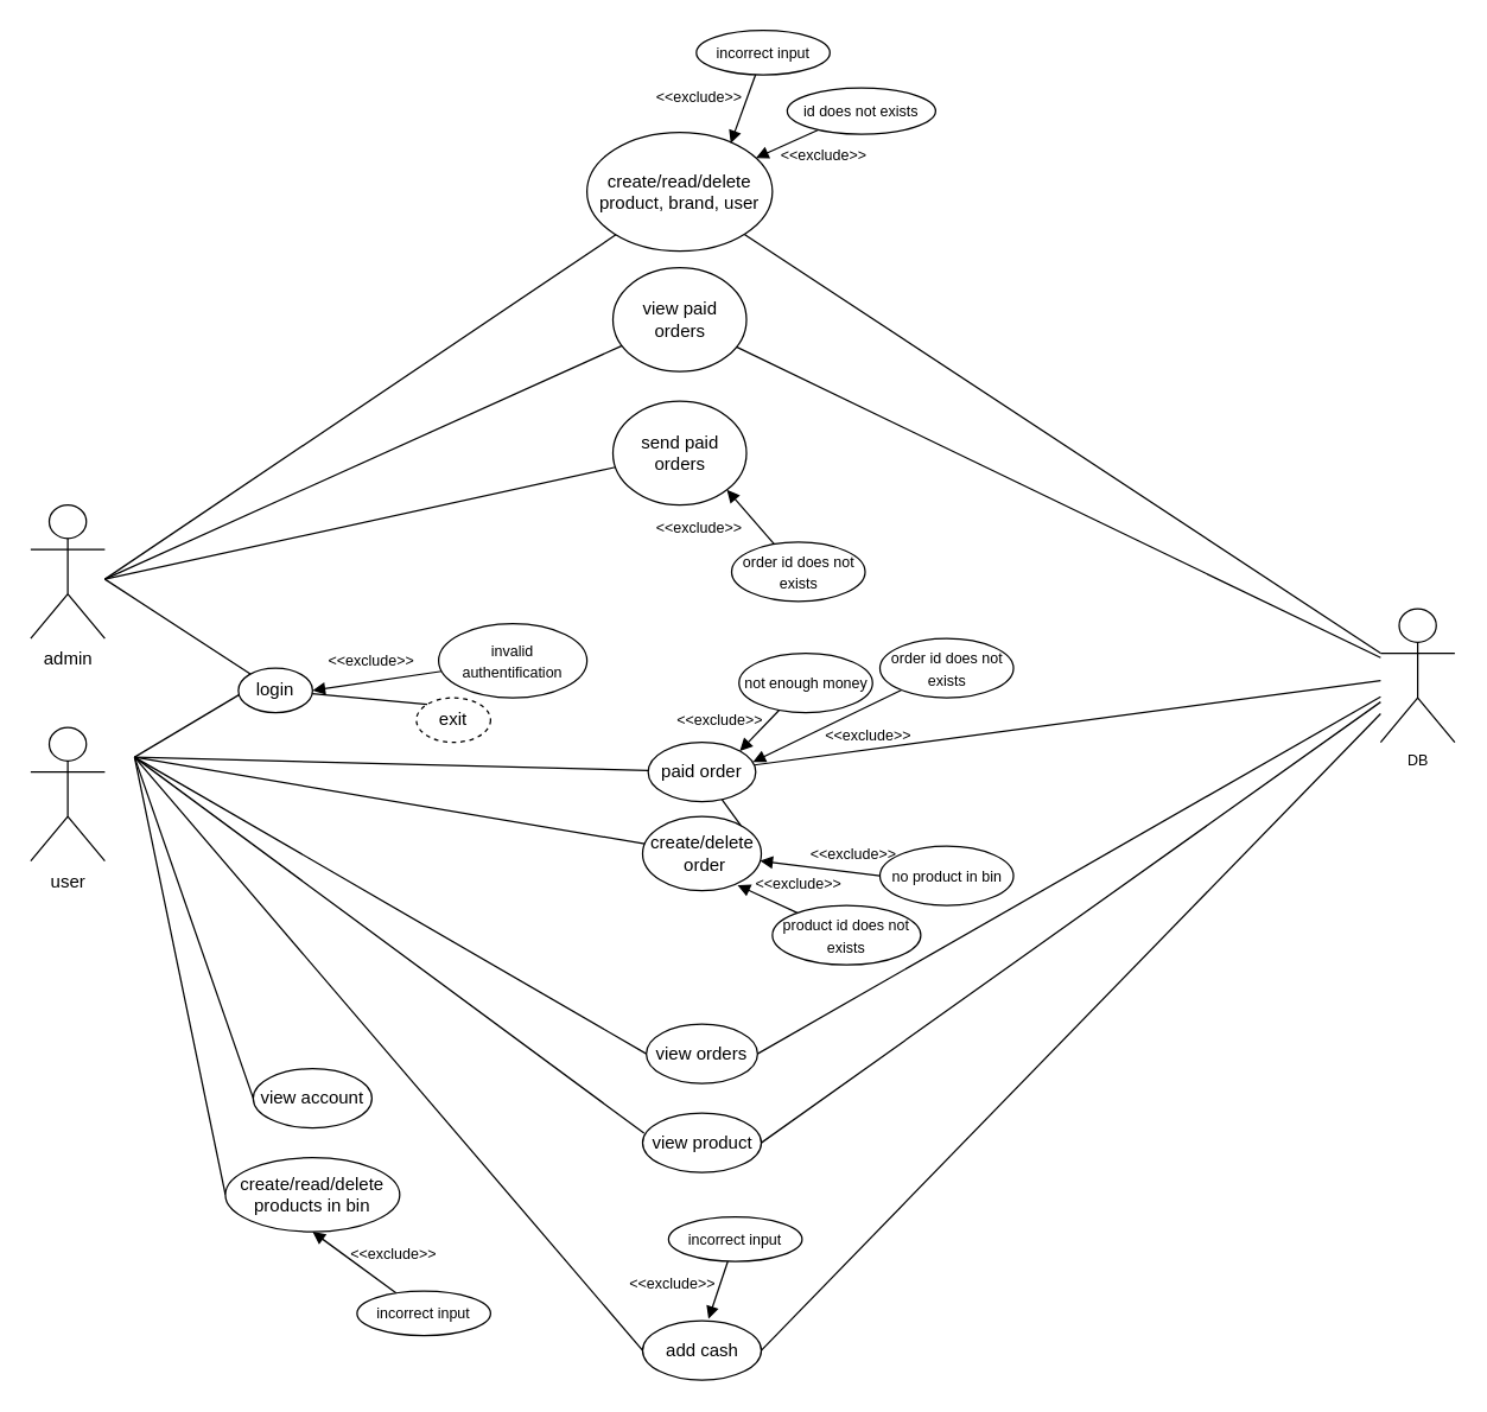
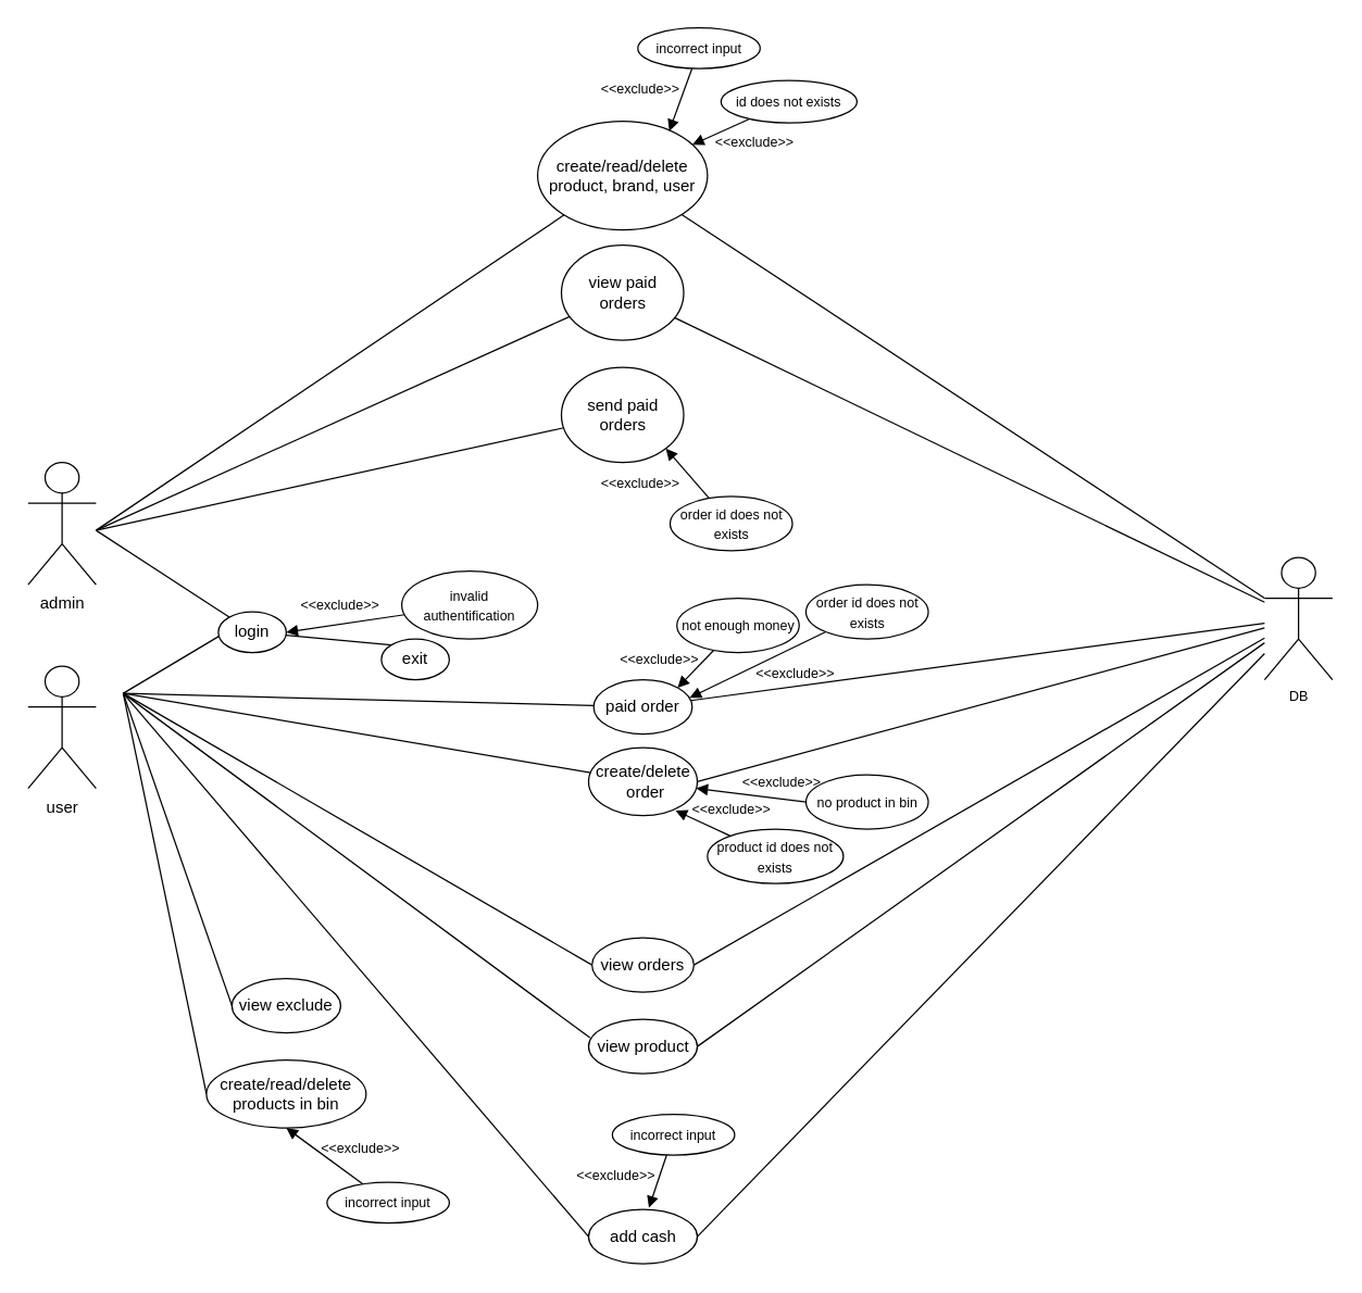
  <mxCell id="0" />
  <mxCell id="1" parent="0" />
  <mxCell id="2" value="admin" style="shape=umlActor;verticalLabelPosition=bottom;verticalAlign=top;html=1;outlineConnect=0;" vertex="1" parent="1"><mxGeometry x="20" y="340" width="50" height="90" as="geometry" /></mxCell>
  <mxCell id="3" value="user" style="shape=umlActor;verticalLabelPosition=bottom;verticalAlign=top;html=1;outlineConnect=0;" vertex="1" parent="1"><mxGeometry x="20" y="490" width="50" height="90" as="geometry" /></mxCell>
  <mxCell id="4" value="login" style="ellipse;whiteSpace=wrap;html=1;" vertex="1" parent="1"><mxGeometry x="160" y="450" width="50" height="30" as="geometry" /></mxCell>
  <mxCell id="5" value="" style="endArrow=none;html=1;rounded=0;" edge="1" parent="1" target="4"><mxGeometry width="50" height="50" relative="1" as="geometry"><mxPoint x="70" y="390" as="sourcePoint" /><mxPoint x="0" y="370" as="targetPoint" /></mxGeometry></mxCell>
  <mxCell id="6" value="" style="endArrow=none;html=1;rounded=0;entryX=0.014;entryY=0.594;entryDx=0;entryDy=0;entryPerimeter=0;" edge="1" parent="1" target="4"><mxGeometry width="50" height="50" relative="1" as="geometry"><mxPoint x="90" y="510" as="sourcePoint" /><mxPoint x="0" y="370" as="targetPoint" /></mxGeometry></mxCell>
  <mxCell id="7" style="edgeStyle=none;rounded=0;orthogonalLoop=1;jettySize=auto;html=1;strokeColor=default;fontSize=10;endArrow=none;endFill=0;" edge="1" parent="1" source="9" target="28"><mxGeometry relative="1" as="geometry"><mxPoint x="950" y="430" as="targetPoint" /></mxGeometry></mxCell>
  <mxCell id="8" style="edgeStyle=none;rounded=0;orthogonalLoop=1;jettySize=auto;html=1;strokeColor=default;fontSize=10;endArrow=none;endFill=0;" edge="1" parent="1" source="9"><mxGeometry relative="1" as="geometry"><mxPoint x="70" y="390" as="targetPoint" /></mxGeometry></mxCell>
  <mxCell id="9" value="view paid &lt;br&gt;orders" style="ellipse;whiteSpace=wrap;html=1;" vertex="1" parent="1"><mxGeometry x="412.5" y="180" width="90" height="70" as="geometry" /></mxCell>
  <mxCell id="10" style="rounded=0;orthogonalLoop=1;jettySize=auto;html=1;entryX=0;entryY=0.333;entryDx=0;entryDy=0;entryPerimeter=0;strokeColor=default;fontSize=10;endArrow=none;endFill=0;" edge="1" parent="1" source="12" target="28"><mxGeometry relative="1" as="geometry" /></mxCell>
  <mxCell id="11" style="edgeStyle=none;rounded=0;orthogonalLoop=1;jettySize=auto;html=1;strokeColor=default;fontSize=10;endArrow=none;endFill=0;" edge="1" parent="1" source="12"><mxGeometry relative="1" as="geometry"><mxPoint x="70" y="390" as="targetPoint" /></mxGeometry></mxCell>
  <mxCell id="12" value="create/read/delete product, brand, user" style="ellipse;whiteSpace=wrap;html=1;" vertex="1" parent="1"><mxGeometry x="395" y="88.76" width="125" height="80" as="geometry" /></mxCell>
  <mxCell id="13" style="edgeStyle=none;rounded=0;orthogonalLoop=1;jettySize=auto;html=1;strokeColor=default;fontSize=10;endArrow=none;endFill=0;exitX=0;exitY=0.5;exitDx=0;exitDy=0;" edge="1" parent="1" source="14"><mxGeometry relative="1" as="geometry"><mxPoint x="90" y="510" as="targetPoint" /></mxGeometry></mxCell>
  <mxCell id="14" value="create/read/delete&lt;br&gt;products in bin" style="ellipse;whiteSpace=wrap;html=1;" vertex="1" parent="1"><mxGeometry x="151.25" y="780" width="117.5" height="50" as="geometry" /></mxCell>
- <mxCell id="15" style="edgeStyle=none;rounded=0;orthogonalLoop=1;jettySize=auto;html=1;exitX=1;exitY=0.5;exitDx=0;exitDy=0;strokeColor=default;fontSize=10;endArrow=none;endFill=0;" edge="1" parent="1" source="17" target="20"><mxGeometry relative="1" as="geometry"><mxPoint x="950" y="430" as="targetPoint" /></mxGeometry></mxCell>
+ <mxCell id="15" style="edgeStyle=none;rounded=0;orthogonalLoop=1;jettySize=auto;html=1;exitX=1;exitY=0.5;exitDx=0;exitDy=0;strokeColor=default;fontSize=10;endArrow=none;endFill=0;" edge="1" parent="1" source="17" target="28"><mxGeometry relative="1" as="geometry"><mxPoint x="950" y="430" as="targetPoint" /></mxGeometry></mxCell>
  <mxCell id="16" style="edgeStyle=none;rounded=0;orthogonalLoop=1;jettySize=auto;html=1;strokeColor=default;fontSize=10;endArrow=none;endFill=0;" edge="1" parent="1" source="17"><mxGeometry relative="1" as="geometry"><mxPoint x="90" y="510" as="targetPoint" /></mxGeometry></mxCell>
  <mxCell id="17" value="create/delete&lt;br&gt;&amp;nbsp;order" style="ellipse;whiteSpace=wrap;html=1;" vertex="1" parent="1"><mxGeometry x="432.5" y="550" width="80" height="50" as="geometry" /></mxCell>
  <mxCell id="18" style="edgeStyle=none;rounded=0;orthogonalLoop=1;jettySize=auto;html=1;strokeColor=default;fontSize=10;endArrow=none;endFill=0;" edge="1" parent="1" source="20"><mxGeometry relative="1" as="geometry"><mxPoint x="90" y="510" as="targetPoint" /></mxGeometry></mxCell>
  <mxCell id="19" style="edgeStyle=none;rounded=0;orthogonalLoop=1;jettySize=auto;html=1;strokeColor=default;fontSize=10;endArrow=none;endFill=0;" edge="1" parent="1" source="20" target="28"><mxGeometry relative="1" as="geometry"><mxPoint x="950" y="430" as="targetPoint" /></mxGeometry></mxCell>
  <mxCell id="20" value="paid order" style="ellipse;whiteSpace=wrap;html=1;" vertex="1" parent="1"><mxGeometry x="436.25" y="500" width="72.5" height="40" as="geometry" /></mxCell>
  <mxCell id="21" style="edgeStyle=none;rounded=0;orthogonalLoop=1;jettySize=auto;html=1;strokeColor=default;fontSize=10;endArrow=none;endFill=0;" edge="1" parent="1" source="22"><mxGeometry relative="1" as="geometry"><mxPoint x="70" y="390" as="targetPoint" /></mxGeometry></mxCell>
  <mxCell id="22" value="send paid &lt;br&gt;orders" style="ellipse;whiteSpace=wrap;html=1;" vertex="1" parent="1"><mxGeometry x="412.5" y="270" width="90" height="70" as="geometry" /></mxCell>
  <mxCell id="23" style="edgeStyle=none;rounded=0;orthogonalLoop=1;jettySize=auto;html=1;strokeColor=default;fontSize=10;endArrow=none;endFill=0;exitX=0;exitY=0.5;exitDx=0;exitDy=0;" edge="1" parent="1" source="25"><mxGeometry relative="1" as="geometry"><mxPoint x="90" y="510" as="targetPoint" /></mxGeometry></mxCell>
  <mxCell id="24" style="edgeStyle=none;rounded=0;orthogonalLoop=1;jettySize=auto;html=1;exitX=1;exitY=0.5;exitDx=0;exitDy=0;strokeColor=default;fontSize=10;endArrow=none;endFill=0;" edge="1" parent="1" source="25" target="28"><mxGeometry relative="1" as="geometry"><mxPoint x="950" y="430" as="targetPoint" /></mxGeometry></mxCell>
  <mxCell id="25" value="view orders" style="ellipse;whiteSpace=wrap;html=1;" vertex="1" parent="1"><mxGeometry x="435" y="690" width="75" height="40" as="geometry" /></mxCell>
- <mxCell id="26" value="exit" style="ellipse;whiteSpace=wrap;html=1;dashed=1;" vertex="1" parent="1"><mxGeometry x="280" y="470" width="50" height="30" as="geometry" /></mxCell>
+ <mxCell id="26" value="exit" style="ellipse;whiteSpace=wrap;html=1;" vertex="1" parent="1"><mxGeometry x="280" y="470" width="50" height="30" as="geometry" /></mxCell>
  <mxCell id="27" value="" style="endArrow=none;html=1;rounded=0;entryX=0;entryY=0;entryDx=0;entryDy=0;" edge="1" parent="1" source="4" target="26"><mxGeometry width="50" height="50" relative="1" as="geometry"><mxPoint x="280" y="490" as="sourcePoint" /><mxPoint x="330" y="440" as="targetPoint" /></mxGeometry></mxCell>
  <mxCell id="28" value="DB" style="shape=umlActor;verticalLabelPosition=bottom;verticalAlign=top;html=1;outlineConnect=0;fontSize=10;" vertex="1" parent="1"><mxGeometry x="930" y="410" width="50" height="90" as="geometry" /></mxCell>
  <mxCell id="29" style="edgeStyle=none;rounded=0;orthogonalLoop=1;jettySize=auto;html=1;strokeColor=default;fontSize=10;endArrow=none;endFill=0;exitX=0.012;exitY=0.338;exitDx=0;exitDy=0;exitPerimeter=0;" edge="1" parent="1" source="31"><mxGeometry relative="1" as="geometry"><mxPoint x="90" y="510" as="targetPoint" /></mxGeometry></mxCell>
  <mxCell id="30" style="edgeStyle=none;rounded=0;orthogonalLoop=1;jettySize=auto;html=1;strokeColor=default;fontSize=10;endArrow=none;endFill=0;exitX=1;exitY=0.5;exitDx=0;exitDy=0;" edge="1" parent="1" source="31" target="28"><mxGeometry relative="1" as="geometry"><mxPoint x="950" y="430" as="targetPoint" /></mxGeometry></mxCell>
  <mxCell id="31" value="view product" style="ellipse;whiteSpace=wrap;html=1;" vertex="1" parent="1"><mxGeometry x="432.5" y="750" width="80" height="40" as="geometry" /></mxCell>
  <mxCell id="32" style="rounded=0;orthogonalLoop=1;jettySize=auto;html=1;entryX=1;entryY=0.5;entryDx=0;entryDy=0;fontSize=10;strokeColor=default;endArrow=block;endFill=1;startArrow=none;startFill=0;" edge="1" parent="1" source="33" target="4"><mxGeometry relative="1" as="geometry" /></mxCell>
  <mxCell id="33" value="&lt;font style=&quot;font-size: 10px;&quot;&gt;invalid authentification&lt;/font&gt;" style="ellipse;whiteSpace=wrap;html=1;" vertex="1" parent="1"><mxGeometry x="295" y="420" width="100" height="50" as="geometry" /></mxCell>
  <mxCell id="34" value="&amp;lt;&amp;lt;exclude&amp;gt;&amp;gt;" style="text;strokeColor=none;fillColor=none;align=left;verticalAlign=middle;spacingLeft=4;spacingRight=4;overflow=hidden;points=[[0,0.5],[1,0.5]];portConstraint=eastwest;rotatable=0;whiteSpace=wrap;html=1;fontSize=10;" vertex="1" parent="1"><mxGeometry x="215" y="430" width="80" height="30" as="geometry" /></mxCell>
  <mxCell id="35" style="edgeStyle=none;rounded=0;orthogonalLoop=1;jettySize=auto;html=1;strokeColor=default;fontSize=10;endArrow=none;endFill=0;exitX=0;exitY=0.5;exitDx=0;exitDy=0;" edge="1" parent="1" source="36"><mxGeometry relative="1" as="geometry"><mxPoint x="90" y="510" as="targetPoint" /></mxGeometry></mxCell>
- <mxCell id="36" value="view account" style="ellipse;whiteSpace=wrap;html=1;" vertex="1" parent="1"><mxGeometry x="170" y="720" width="80" height="40" as="geometry" /></mxCell>
+ <mxCell id="36" value="view exclude" style="ellipse;whiteSpace=wrap;html=1;" vertex="1" parent="1"><mxGeometry x="170" y="720" width="80" height="40" as="geometry" /></mxCell>
  <mxCell id="37" style="edgeStyle=none;rounded=0;orthogonalLoop=1;jettySize=auto;html=1;strokeColor=default;fontSize=10;endArrow=none;endFill=0;exitX=0;exitY=0.5;exitDx=0;exitDy=0;" edge="1" parent="1" source="39"><mxGeometry relative="1" as="geometry"><mxPoint x="90" y="510" as="targetPoint" /><mxPoint x="430" y="830" as="sourcePoint" /></mxGeometry></mxCell>
  <mxCell id="38" style="edgeStyle=none;rounded=0;orthogonalLoop=1;jettySize=auto;html=1;strokeColor=default;fontSize=10;endArrow=none;endFill=0;exitX=1;exitY=0.5;exitDx=0;exitDy=0;" edge="1" parent="1" source="39" target="28"><mxGeometry relative="1" as="geometry"><mxPoint x="950" y="430" as="targetPoint" /></mxGeometry></mxCell>
  <mxCell id="39" value="add cash" style="ellipse;whiteSpace=wrap;html=1;" vertex="1" parent="1"><mxGeometry x="432.5" y="890" width="80" height="40" as="geometry" /></mxCell>
  <mxCell id="40" value="&lt;font style=&quot;font-size: 10px;&quot;&gt;no product in bin&lt;/font&gt;" style="ellipse;whiteSpace=wrap;html=1;" vertex="1" parent="1"><mxGeometry x="592.5" y="570" width="90" height="40" as="geometry" /></mxCell>
  <mxCell id="41" value="" style="endArrow=none;html=1;rounded=0;strokeColor=default;fontSize=10;entryX=0;entryY=0.5;entryDx=0;entryDy=0;endFill=0;startArrow=block;startFill=1;" edge="1" parent="1" source="17" target="40"><mxGeometry width="50" height="50" relative="1" as="geometry"><mxPoint x="510" y="670" as="sourcePoint" /><mxPoint x="560" y="620" as="targetPoint" /></mxGeometry></mxCell>
  <mxCell id="42" value="&amp;lt;&amp;lt;exclude&amp;gt;&amp;gt;" style="text;strokeColor=none;fillColor=none;align=left;verticalAlign=middle;spacingLeft=4;spacingRight=4;overflow=hidden;points=[[0,0.5],[1,0.5]];portConstraint=eastwest;rotatable=0;whiteSpace=wrap;html=1;fontSize=10;" vertex="1" parent="1"><mxGeometry x="540" y="560" width="80" height="30" as="geometry" /></mxCell>
  <mxCell id="43" style="edgeStyle=none;rounded=0;orthogonalLoop=1;jettySize=auto;html=1;entryX=0.8;entryY=0.925;entryDx=0;entryDy=0;entryPerimeter=0;strokeColor=default;fontSize=10;endArrow=block;endFill=1;" edge="1" parent="1" source="44" target="17"><mxGeometry relative="1" as="geometry" /></mxCell>
  <mxCell id="44" value="&lt;font style=&quot;font-size: 10px;&quot;&gt;product id does not exists&lt;/font&gt;" style="ellipse;whiteSpace=wrap;html=1;" vertex="1" parent="1"><mxGeometry x="520" y="610" width="100" height="40" as="geometry" /></mxCell>
  <mxCell id="45" value="&amp;lt;&amp;lt;exclude&amp;gt;&amp;gt;" style="text;strokeColor=none;fillColor=none;align=left;verticalAlign=middle;spacingLeft=4;spacingRight=4;overflow=hidden;points=[[0,0.5],[1,0.5]];portConstraint=eastwest;rotatable=0;whiteSpace=wrap;html=1;fontSize=10;" vertex="1" parent="1"><mxGeometry x="502.5" y="580" width="80" height="30" as="geometry" /></mxCell>
  <mxCell id="46" style="edgeStyle=none;rounded=0;orthogonalLoop=1;jettySize=auto;html=1;entryX=1;entryY=0;entryDx=0;entryDy=0;strokeColor=default;fontSize=10;startArrow=none;startFill=0;endArrow=block;endFill=1;" edge="1" parent="1" source="47" target="20"><mxGeometry relative="1" as="geometry" /></mxCell>
  <mxCell id="47" value="&lt;font style=&quot;font-size: 10px;&quot;&gt;not enough money&lt;/font&gt;" style="ellipse;whiteSpace=wrap;html=1;" vertex="1" parent="1"><mxGeometry x="497.5" y="440" width="90" height="40" as="geometry" /></mxCell>
  <mxCell id="48" value="&amp;lt;&amp;lt;exclude&amp;gt;&amp;gt;" style="text;strokeColor=none;fillColor=none;align=left;verticalAlign=middle;spacingLeft=4;spacingRight=4;overflow=hidden;points=[[0,0.5],[1,0.5]];portConstraint=eastwest;rotatable=0;whiteSpace=wrap;html=1;fontSize=10;" vertex="1" parent="1"><mxGeometry x="450" y="470" width="80" height="30" as="geometry" /></mxCell>
  <mxCell id="49" style="edgeStyle=none;rounded=0;orthogonalLoop=1;jettySize=auto;html=1;entryX=0.555;entryY=-0.031;entryDx=0;entryDy=0;entryPerimeter=0;strokeColor=default;fontSize=10;startArrow=none;startFill=0;endArrow=block;endFill=1;" edge="1" parent="1" source="50" target="39"><mxGeometry relative="1" as="geometry" /></mxCell>
  <mxCell id="50" value="&lt;font style=&quot;font-size: 10px;&quot;&gt;incorrect input&lt;/font&gt;" style="ellipse;whiteSpace=wrap;html=1;" vertex="1" parent="1"><mxGeometry x="450" y="820" width="90" height="30" as="geometry" /></mxCell>
  <mxCell id="51" value="&amp;lt;&amp;lt;exclude&amp;gt;&amp;gt;" style="text;strokeColor=none;fillColor=none;align=left;verticalAlign=middle;spacingLeft=4;spacingRight=4;overflow=hidden;points=[[0,0.5],[1,0.5]];portConstraint=eastwest;rotatable=0;whiteSpace=wrap;html=1;fontSize=10;" vertex="1" parent="1"><mxGeometry x="417.5" y="850" width="80" height="30" as="geometry" /></mxCell>
  <mxCell id="52" style="edgeStyle=none;rounded=0;orthogonalLoop=1;jettySize=auto;html=1;entryX=0.775;entryY=0.091;entryDx=0;entryDy=0;entryPerimeter=0;strokeColor=default;fontSize=10;startArrow=none;startFill=0;endArrow=block;endFill=1;" edge="1" parent="1" source="53" target="12"><mxGeometry relative="1" as="geometry"><mxPoint x="495.65" y="88.76" as="targetPoint" /></mxGeometry></mxCell>
  <mxCell id="53" value="&lt;font style=&quot;font-size: 10px;&quot;&gt;incorrect input&lt;/font&gt;" style="ellipse;whiteSpace=wrap;html=1;" vertex="1" parent="1"><mxGeometry x="468.75" y="20" width="90" height="30" as="geometry" /></mxCell>
  <mxCell id="54" value="&amp;lt;&amp;lt;exclude&amp;gt;&amp;gt;" style="text;strokeColor=none;fillColor=none;align=left;verticalAlign=middle;spacingLeft=4;spacingRight=4;overflow=hidden;points=[[0,0.5],[1,0.5]];portConstraint=eastwest;rotatable=0;whiteSpace=wrap;html=1;fontSize=10;" vertex="1" parent="1"><mxGeometry x="436.25" y="50" width="80" height="30" as="geometry" /></mxCell>
  <mxCell id="55" style="edgeStyle=none;rounded=0;orthogonalLoop=1;jettySize=auto;html=1;entryX=1;entryY=1;entryDx=0;entryDy=0;strokeColor=default;fontSize=10;startArrow=none;startFill=0;endArrow=block;endFill=1;" edge="1" parent="1" source="56" target="22"><mxGeometry relative="1" as="geometry"><mxPoint x="473.52" y="337.57" as="targetPoint" /></mxGeometry></mxCell>
  <mxCell id="56" value="&lt;font style=&quot;font-size: 10px;&quot;&gt;order id does not exists&lt;/font&gt;" style="ellipse;whiteSpace=wrap;html=1;" vertex="1" parent="1"><mxGeometry x="492.5" y="365" width="90" height="40" as="geometry" /></mxCell>
  <mxCell id="57" value="&amp;lt;&amp;lt;exclude&amp;gt;&amp;gt;" style="text;strokeColor=none;fillColor=none;align=left;verticalAlign=middle;spacingLeft=4;spacingRight=4;overflow=hidden;points=[[0,0.5],[1,0.5]];portConstraint=eastwest;rotatable=0;whiteSpace=wrap;html=1;fontSize=10;" vertex="1" parent="1"><mxGeometry x="436.25" y="340" width="80" height="30" as="geometry" /></mxCell>
  <mxCell id="58" style="edgeStyle=none;rounded=0;orthogonalLoop=1;jettySize=auto;html=1;strokeColor=default;fontSize=10;startArrow=none;startFill=0;endArrow=block;endFill=1;" edge="1" parent="1" source="59" target="12"><mxGeometry relative="1" as="geometry" /></mxCell>
  <mxCell id="59" value="&lt;span style=&quot;font-size: 10px;&quot;&gt;id does not exists&lt;/span&gt;" style="ellipse;whiteSpace=wrap;html=1;" vertex="1" parent="1"><mxGeometry x="530" y="58.76" width="100" height="31.24" as="geometry" /></mxCell>
  <mxCell id="60" value="&amp;lt;&amp;lt;exclude&amp;gt;&amp;gt;" style="text;strokeColor=none;fillColor=none;align=left;verticalAlign=middle;spacingLeft=4;spacingRight=4;overflow=hidden;points=[[0,0.5],[1,0.5]];portConstraint=eastwest;rotatable=0;whiteSpace=wrap;html=1;fontSize=10;" vertex="1" parent="1"><mxGeometry x="520" y="88.76" width="80" height="30" as="geometry" /></mxCell>
  <mxCell id="61" style="edgeStyle=none;rounded=0;orthogonalLoop=1;jettySize=auto;html=1;entryX=0.974;entryY=0.331;entryDx=0;entryDy=0;entryPerimeter=0;strokeColor=default;fontSize=10;startArrow=none;startFill=0;endArrow=block;endFill=1;" edge="1" parent="1" source="62" target="20"><mxGeometry relative="1" as="geometry" /></mxCell>
  <mxCell id="62" value="&lt;font style=&quot;font-size: 10px;&quot;&gt;order id does not exists&lt;/font&gt;" style="ellipse;whiteSpace=wrap;html=1;" vertex="1" parent="1"><mxGeometry x="592.5" y="430" width="90" height="40" as="geometry" /></mxCell>
  <mxCell id="63" value="&amp;lt;&amp;lt;exclude&amp;gt;&amp;gt;" style="text;strokeColor=none;fillColor=none;align=left;verticalAlign=middle;spacingLeft=4;spacingRight=4;overflow=hidden;points=[[0,0.5],[1,0.5]];portConstraint=eastwest;rotatable=0;whiteSpace=wrap;html=1;fontSize=10;" vertex="1" parent="1"><mxGeometry x="550" y="480" width="80" height="30" as="geometry" /></mxCell>
  <mxCell id="64" style="edgeStyle=none;rounded=0;orthogonalLoop=1;jettySize=auto;html=1;entryX=0.5;entryY=1;entryDx=0;entryDy=0;strokeColor=default;fontSize=10;startArrow=none;startFill=0;endArrow=block;endFill=1;" edge="1" parent="1" source="65" target="14"><mxGeometry relative="1" as="geometry"><mxPoint x="231.9" y="908.76" as="targetPoint" /></mxGeometry></mxCell>
  <mxCell id="65" value="&lt;font style=&quot;font-size: 10px;&quot;&gt;incorrect input&lt;/font&gt;" style="ellipse;whiteSpace=wrap;html=1;" vertex="1" parent="1"><mxGeometry x="240" y="870" width="90" height="30" as="geometry" /></mxCell>
  <mxCell id="66" value="&amp;lt;&amp;lt;exclude&amp;gt;&amp;gt;" style="text;strokeColor=none;fillColor=none;align=left;verticalAlign=middle;spacingLeft=4;spacingRight=4;overflow=hidden;points=[[0,0.5],[1,0.5]];portConstraint=eastwest;rotatable=0;whiteSpace=wrap;html=1;fontSize=10;" vertex="1" parent="1"><mxGeometry x="230" y="830" width="80" height="30" as="geometry" /></mxCell>
